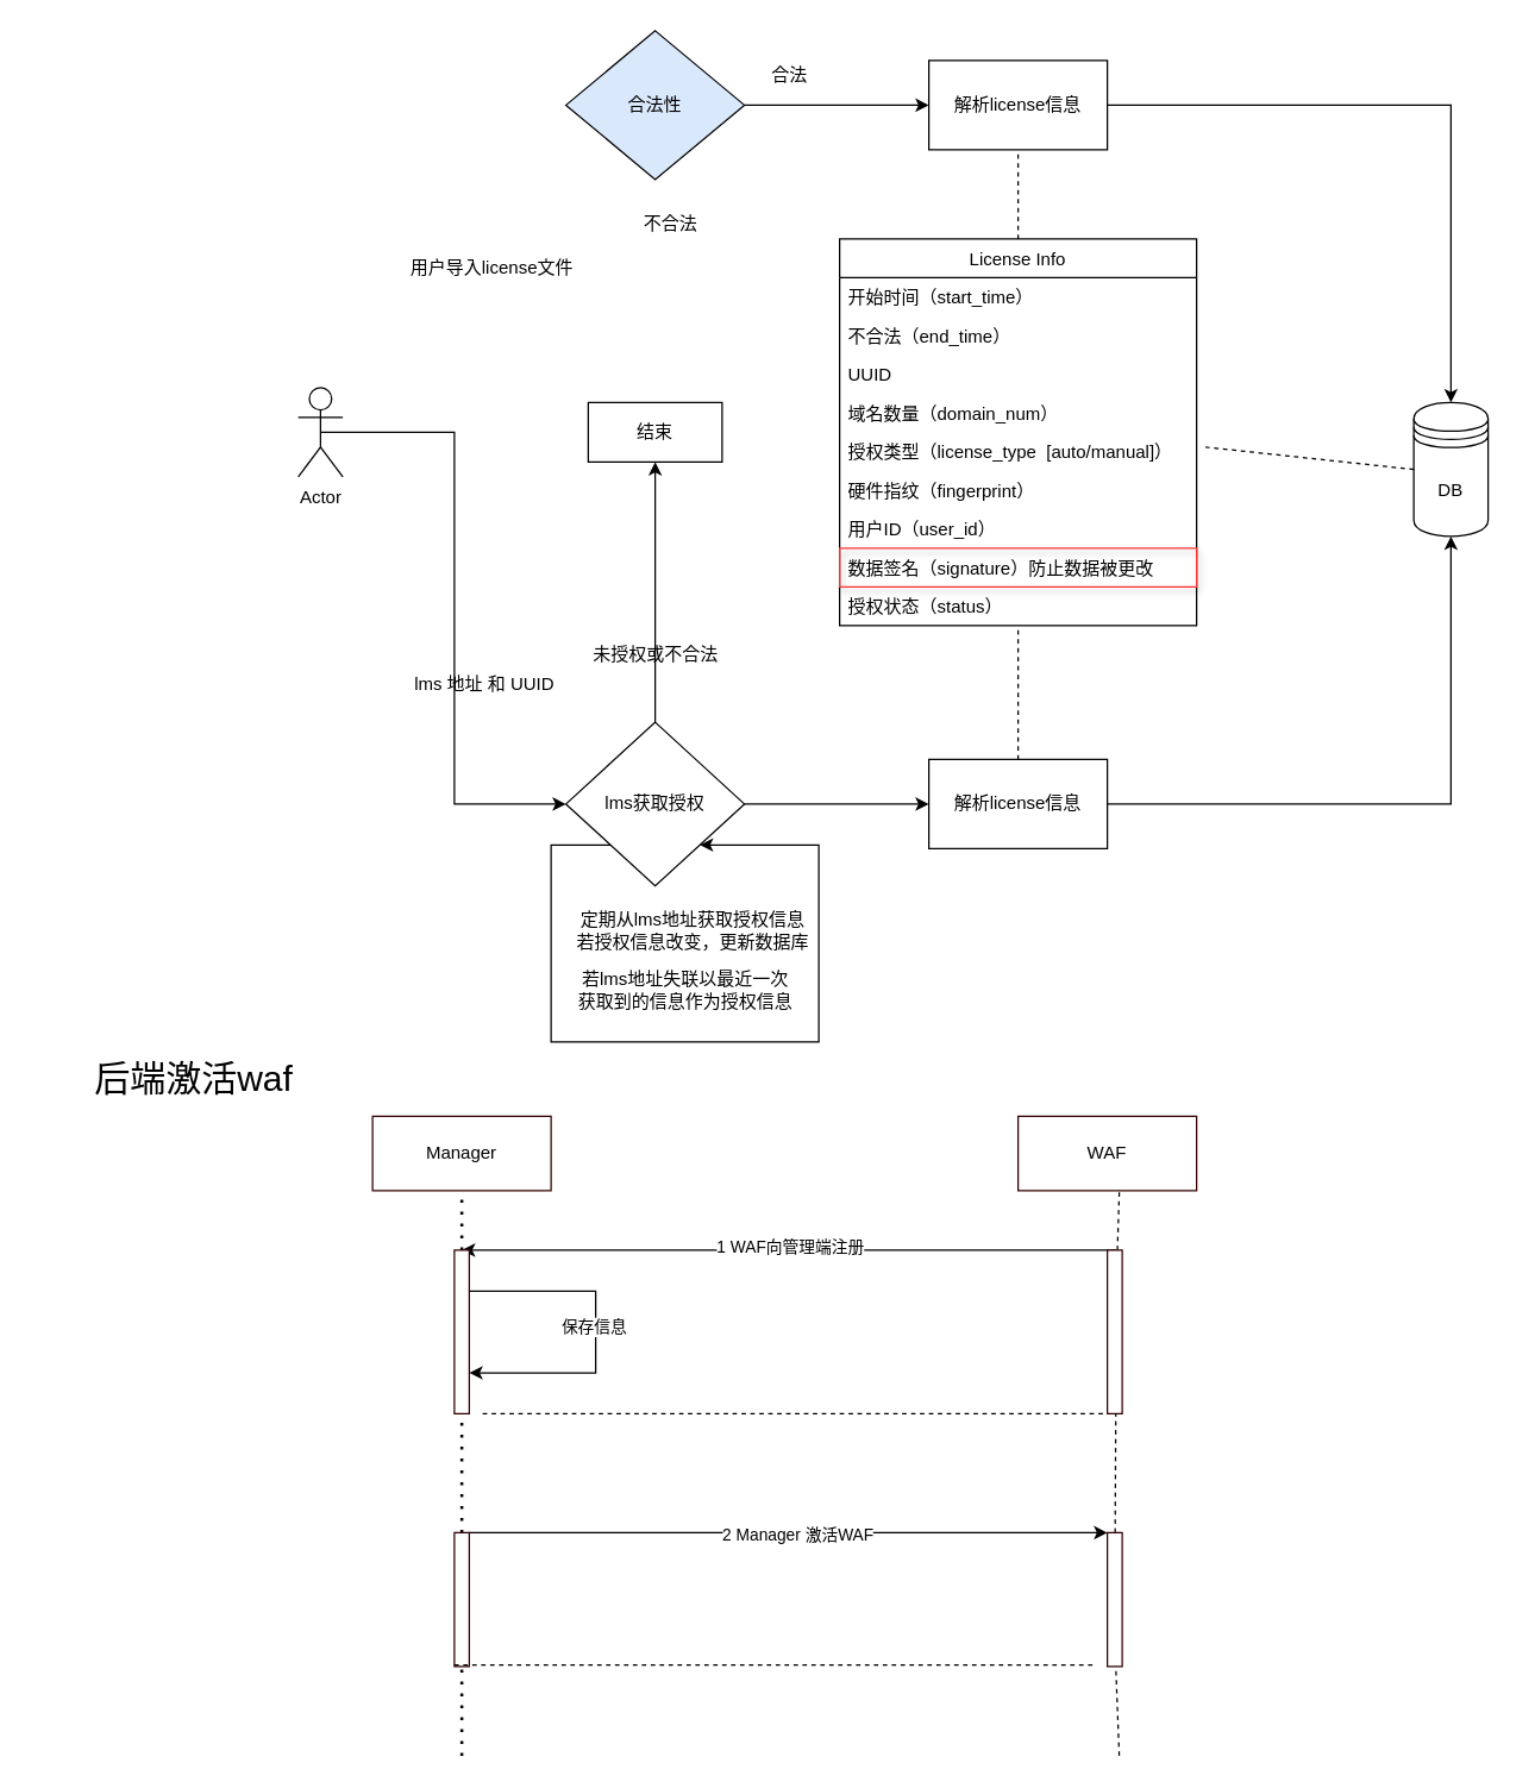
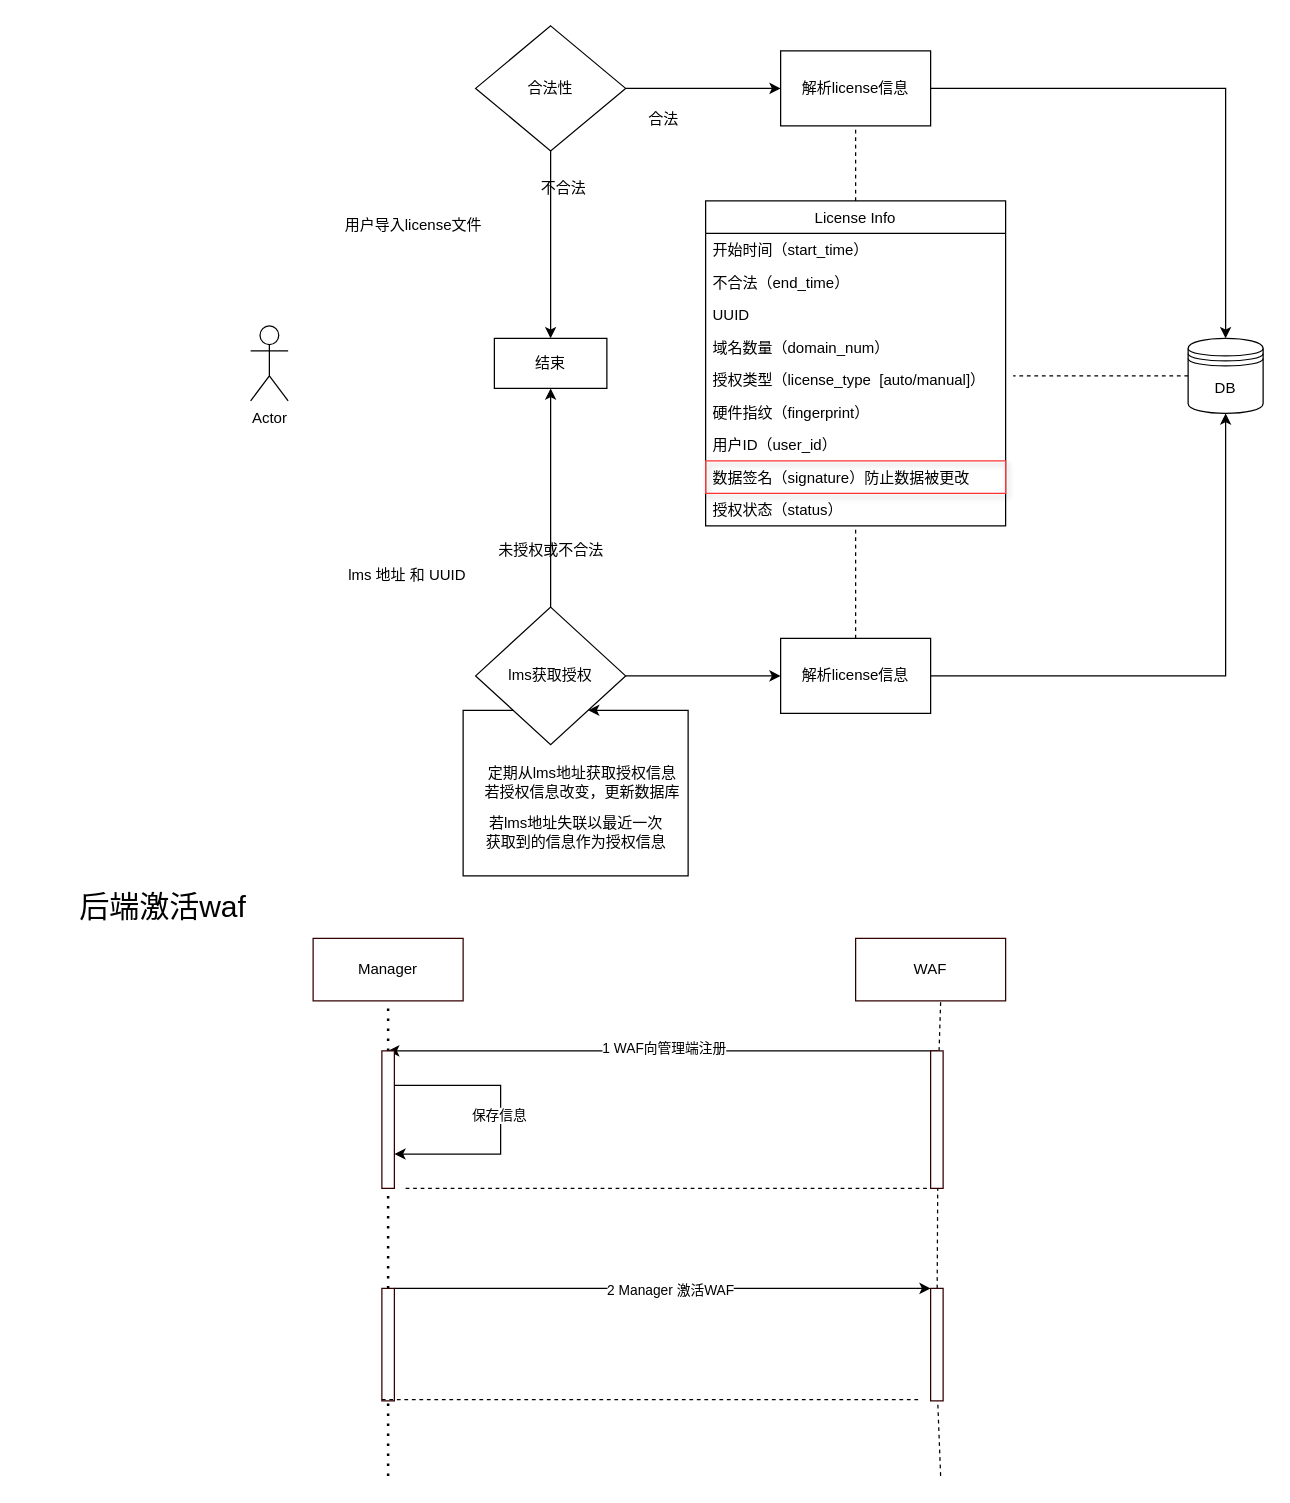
  <mxCell id="0" />
  <mxCell id="1" parent="0" />
- <mxCell id="2" style="edgeStyle=orthogonalEdgeStyle;rounded=0;orthogonalLoop=1;jettySize=auto;html=1;exitX=0.5;exitY=0.5;exitDx=0;exitDy=0;exitPerimeter=0;entryX=0;entryY=0.5;entryDx=0;entryDy=0;" edge="1" parent="1" source="3" target="27"><mxGeometry relative="1" as="geometry" /></mxCell>
  <mxCell id="3" value="Actor" style="shape=umlActor;verticalLabelPosition=bottom;verticalAlign=top;html=1;outlineConnect=0;" vertex="1" parent="1"><mxGeometry x="200" y="260" width="30" height="60" as="geometry" /></mxCell>
+ <mxCell id="4" style="edgeStyle=orthogonalEdgeStyle;rounded=0;orthogonalLoop=1;jettySize=auto;html=1;exitX=0.5;exitY=1;exitDx=0;exitDy=0;" edge="1" parent="1" source="6" target="8"><mxGeometry relative="1" as="geometry" /></mxCell>
  <mxCell id="5" style="edgeStyle=orthogonalEdgeStyle;rounded=0;orthogonalLoop=1;jettySize=auto;html=1;exitX=1;exitY=0.5;exitDx=0;exitDy=0;" edge="1" parent="1" source="6" target="11"><mxGeometry relative="1" as="geometry" /></mxCell>
- <mxCell id="6" value="合法性" style="rhombus;whiteSpace=wrap;html=1;fillColor=#dae8fc;" vertex="1" parent="1"><mxGeometry x="380" y="20" width="120" height="100" as="geometry" /></mxCell>
+ <mxCell id="6" value="合法性" style="rhombus;whiteSpace=wrap;html=1;" vertex="1" parent="1"><mxGeometry x="380" y="20" width="120" height="100" as="geometry" /></mxCell>
  <mxCell id="7" value="用户导入license文件" style="text;html=1;align=center;verticalAlign=middle;resizable=0;points=[];autosize=1;" vertex="1" parent="1"><mxGeometry y="170" width="120" height="20" as="geometry" x="270" /></mxCell>
  <mxCell id="8" value="结束" style="rounded=0;whiteSpace=wrap;html=1;" vertex="1" parent="1"><mxGeometry x="395" y="270" width="90" height="40" as="geometry" /></mxCell>
  <mxCell id="9" value="不合法" style="text;html=1;align=center;verticalAlign=middle;resizable=0;points=[];autosize=1;" vertex="1" parent="1"><mxGeometry x="425" y="140" width="50" height="20" as="geometry" /></mxCell>
  <mxCell id="10" style="edgeStyle=orthogonalEdgeStyle;rounded=0;orthogonalLoop=1;jettySize=auto;html=1;exitX=1;exitY=0.5;exitDx=0;exitDy=0;entryX=0.5;entryY=0;entryDx=0;entryDy=0;" edge="1" parent="1" source="11" target="24"><mxGeometry relative="1" as="geometry" /></mxCell>
  <mxCell id="11" value="解析license信息" style="rounded=0;whiteSpace=wrap;html=1;" vertex="1" parent="1"><mxGeometry x="624" y="40" width="120" height="60" as="geometry" /></mxCell>
- <mxCell id="12" value="合法" style="text;html=1;align=center;verticalAlign=middle;resizable=0;points=[];autosize=1;" vertex="1" parent="1"><mxGeometry x="510" y="40" width="40" height="20" as="geometry" /></mxCell>
+ <mxCell id="12" value="合法" style="text;html=1;align=center;verticalAlign=middle;resizable=0;points=[];autosize=1;" vertex="1" parent="1"><mxGeometry x="510" y="85" width="40" height="20" as="geometry" /></mxCell>
  <mxCell id="13" value="" style="endArrow=none;dashed=1;html=1;entryX=0.5;entryY=1;entryDx=0;entryDy=0;exitX=0.5;exitY=0;exitDx=0;exitDy=0;" edge="1" parent="1" source="14" target="11"><mxGeometry width="50" height="50" relative="1" as="geometry"><mxPoint x="683.5" y="195.5" as="sourcePoint" /><mxPoint x="710" y="220" as="targetPoint" /></mxGeometry></mxCell>
  <mxCell id="14" value="License Info" style="swimlane;fontStyle=0;childLayout=stackLayout;horizontal=1;startSize=26;fillColor=none;horizontalStack=0;resizeParent=1;resizeParentMax=0;resizeLast=0;collapsible=1;marginBottom=0;" vertex="1" parent="1"><mxGeometry x="564" y="160" width="240" height="260" as="geometry" /></mxCell>
  <mxCell id="15" value="开始时间（start_time）" style="text;strokeColor=none;fillColor=none;align=left;verticalAlign=top;spacingLeft=4;spacingRight=4;overflow=hidden;rotatable=0;points=[[0,0.5],[1,0.5]];portConstraint=eastwest;" vertex="1" parent="14"><mxGeometry y="26" width="240" height="26" as="geometry" /></mxCell>
  <mxCell id="16" value="不合法（end_time）" style="text;strokeColor=none;fillColor=none;align=left;verticalAlign=top;spacingLeft=4;spacingRight=4;overflow=hidden;rotatable=0;points=[[0,0.5],[1,0.5]];portConstraint=eastwest;" vertex="1" parent="14"><mxGeometry y="52" width="240" height="26" as="geometry" /></mxCell>
  <mxCell id="17" value="UUID" style="text;strokeColor=none;fillColor=none;align=left;verticalAlign=top;spacingLeft=4;spacingRight=4;overflow=hidden;rotatable=0;points=[[0,0.5],[1,0.5]];portConstraint=eastwest;" vertex="1" parent="14"><mxGeometry y="78" width="240" height="26" as="geometry" /></mxCell>
  <mxCell id="18" value="域名数量（domain_num）" style="text;strokeColor=none;fillColor=none;align=left;verticalAlign=top;spacingLeft=4;spacingRight=4;overflow=hidden;rotatable=0;points=[[0,0.5],[1,0.5]];portConstraint=eastwest;" vertex="1" parent="14"><mxGeometry y="104" width="240" height="26" as="geometry" /></mxCell>
  <mxCell id="19" value="授权类型（license_type  [auto/manual]）" style="text;strokeColor=none;fillColor=none;align=left;verticalAlign=top;spacingLeft=4;spacingRight=4;overflow=hidden;rotatable=0;points=[[0,0.5],[1,0.5]];portConstraint=eastwest;" vertex="1" parent="14"><mxGeometry y="130" width="240" height="26" as="geometry" /></mxCell>
  <mxCell id="20" value="硬件指纹（fingerprint）" style="text;strokeColor=none;fillColor=none;align=left;verticalAlign=top;spacingLeft=4;spacingRight=4;overflow=hidden;rotatable=0;points=[[0,0.5],[1,0.5]];portConstraint=eastwest;" vertex="1" parent="14"><mxGeometry y="156" width="240" height="26" as="geometry" /></mxCell>
  <mxCell id="21" value="用户ID（user_id）" style="text;strokeColor=none;fillColor=none;align=left;verticalAlign=top;spacingLeft=4;spacingRight=4;overflow=hidden;rotatable=0;points=[[0,0.5],[1,0.5]];portConstraint=eastwest;" vertex="1" parent="14"><mxGeometry y="182" width="240" height="26" as="geometry" /></mxCell>
  <mxCell id="22" value="数据签名（signature）防止数据被更改" style="text;strokeColor=#FF3333;fillColor=none;align=left;verticalAlign=top;spacingLeft=4;spacingRight=4;overflow=hidden;rotatable=0;points=[[0,0.5],[1,0.5]];portConstraint=eastwest;shadow=1;" vertex="1" parent="14"><mxGeometry y="208" width="240" height="26" as="geometry" /></mxCell>
  <mxCell id="23" value="授权状态（status）" style="text;strokeColor=none;fillColor=none;align=left;verticalAlign=top;spacingLeft=4;spacingRight=4;overflow=hidden;rotatable=0;points=[[0,0.5],[1,0.5]];portConstraint=eastwest;" vertex="1" parent="14"><mxGeometry y="234" width="240" height="26" as="geometry" /></mxCell>
- <mxCell id="24" value="DB" style="shape=datastore;whiteSpace=wrap;html=1;" vertex="1" parent="1"><mxGeometry x="950" y="270" width="50" height="90" as="geometry" /></mxCell>
+ <mxCell id="24" value="DB" style="shape=datastore;whiteSpace=wrap;html=1;" vertex="1" parent="1"><mxGeometry x="950" y="270" width="60" height="60" as="geometry" /></mxCell>
  <mxCell id="25" style="edgeStyle=orthogonalEdgeStyle;rounded=0;orthogonalLoop=1;jettySize=auto;html=1;exitX=0.5;exitY=0;exitDx=0;exitDy=0;entryX=0.5;entryY=1;entryDx=0;entryDy=0;" edge="1" parent="1" source="27" target="8"><mxGeometry relative="1" as="geometry" /></mxCell>
  <mxCell id="26" style="edgeStyle=orthogonalEdgeStyle;rounded=0;orthogonalLoop=1;jettySize=auto;html=1;exitX=1;exitY=0.5;exitDx=0;exitDy=0;entryX=0;entryY=0.5;entryDx=0;entryDy=0;" edge="1" parent="1" source="27" target="31"><mxGeometry relative="1" as="geometry" /></mxCell>
  <mxCell id="27" value="lms获取授权" style="rhombus;whiteSpace=wrap;html=1;" vertex="1" parent="1"><mxGeometry x="380" y="485" width="120" height="110" as="geometry" /></mxCell>
  <mxCell id="28" value="lms 地址 和 UUID" style="text;html=1;align=center;verticalAlign=middle;resizable=0;points=[];autosize=1;" vertex="1" parent="1"><mxGeometry y="450" width="110" height="20" as="geometry" x="270" /></mxCell>
  <mxCell id="29" value="未授权或不合法" style="text;html=1;align=center;verticalAlign=middle;resizable=0;points=[];autosize=1;" vertex="1" parent="1"><mxGeometry x="390" y="430" width="100" height="20" as="geometry" /></mxCell>
  <mxCell id="30" style="edgeStyle=orthogonalEdgeStyle;rounded=0;orthogonalLoop=1;jettySize=auto;html=1;exitX=1;exitY=0.5;exitDx=0;exitDy=0;entryX=0.5;entryY=1;entryDx=0;entryDy=0;" edge="1" parent="1" source="31" target="24"><mxGeometry relative="1" as="geometry" /></mxCell>
  <mxCell id="31" value="解析license信息" style="rounded=0;whiteSpace=wrap;html=1;" vertex="1" parent="1"><mxGeometry x="624" y="510" width="120" height="60" as="geometry" /></mxCell>
  <mxCell id="32" value="" style="endArrow=none;dashed=1;html=1;entryX=0.5;entryY=1;entryDx=0;entryDy=0;exitX=0.5;exitY=0;exitDx=0;exitDy=0;entryPerimeter=0;" edge="1" parent="1" target="23"><mxGeometry width="50" height="50" relative="1" as="geometry"><mxPoint x="684" y="510" as="sourcePoint" /><mxPoint x="684" y="450" as="targetPoint" /></mxGeometry></mxCell>
  <mxCell id="33" style="edgeStyle=orthogonalEdgeStyle;rounded=0;orthogonalLoop=1;jettySize=auto;html=1;exitX=0;exitY=1;exitDx=0;exitDy=0;entryX=1;entryY=1;entryDx=0;entryDy=0;" edge="1" parent="1" source="27" target="27"><mxGeometry relative="1" as="geometry"><Array as="points"><mxPoint x="370" y="568" /><mxPoint x="370" y="700" /><mxPoint x="550" y="700" /><mxPoint x="550" y="568" /></Array></mxGeometry></mxCell>
  <mxCell id="34" value="定期从lms地址获取授权信息&lt;br&gt;若授权信息改变，更新数据库" style="text;html=1;align=center;verticalAlign=middle;resizable=0;points=[];autosize=1;" vertex="1" parent="1"><mxGeometry x="380" y="610" width="170" height="30" as="geometry" /></mxCell>
  <mxCell id="35" value="若lms地址失联以最近一次&lt;br&gt;获取到的信息作为授权信息" style="text;html=1;align=center;verticalAlign=middle;resizable=0;points=[];autosize=1;" vertex="1" parent="1"><mxGeometry x="380" y="650" width="160" height="30" as="geometry" /></mxCell>
  <mxCell id="36" value="&lt;font style=&quot;font-size: 24px&quot;&gt;后端激活waf&lt;/font&gt;" style="text;html=1;strokeColor=none;fillColor=none;align=center;verticalAlign=middle;whiteSpace=wrap;rounded=0;shadow=1;" vertex="1" parent="1"><mxGeometry x="20" y="690" width="220" height="70" as="geometry" /></mxCell>
  <mxCell id="37" value="" style="endArrow=none;dashed=1;html=1;exitX=0;exitY=0.5;exitDx=0;exitDy=0;" edge="1" parent="1" source="24"><mxGeometry width="50" height="50" relative="1" as="geometry"><mxPoint x="650" y="350" as="sourcePoint" /><mxPoint x="810" y="300" as="targetPoint" /></mxGeometry></mxCell>
  <mxCell id="38" value="Manager" style="rounded=0;whiteSpace=wrap;html=1;shadow=0;strokeColor=#330000;" vertex="1" parent="1"><mxGeometry x="250" y="750" width="120" height="50" as="geometry" /></mxCell>
  <mxCell id="39" value="WAF" style="rounded=0;whiteSpace=wrap;html=1;shadow=0;strokeColor=#330000;" vertex="1" parent="1"><mxGeometry x="684" y="750" width="120" height="50" as="geometry" /></mxCell>
  <mxCell id="40" value="" style="endArrow=none;dashed=1;html=1;dashPattern=1 3;strokeWidth=2;entryX=0.5;entryY=1;entryDx=0;entryDy=0;" edge="1" parent="1" source="44" target="38"><mxGeometry width="50" height="50" relative="1" as="geometry"><mxPoint x="310" y="1180" as="sourcePoint" /><mxPoint x="700" y="890" as="targetPoint" /></mxGeometry></mxCell>
  <mxCell id="41" value="" style="endArrow=none;dashed=1;html=1;entryX=0.567;entryY=1;entryDx=0;entryDy=0;entryPerimeter=0;" edge="1" parent="1" source="47" target="39"><mxGeometry width="50" height="50" relative="1" as="geometry"><mxPoint x="752" y="1180" as="sourcePoint" /><mxPoint x="700" y="910" as="targetPoint" /></mxGeometry></mxCell>
  <mxCell id="42" value="" style="endArrow=classic;html=1;" edge="1" parent="1"><mxGeometry width="50" height="50" relative="1" as="geometry"><mxPoint x="750" y="840" as="sourcePoint" /><mxPoint x="310" y="840" as="targetPoint" /></mxGeometry></mxCell>
  <mxCell id="43" value="1 WAF向管理端注册" style="edgeLabel;html=1;align=center;verticalAlign=middle;resizable=0;points=[];" vertex="1" connectable="0" parent="42"><mxGeometry x="0.536" y="-3" relative="1" as="geometry"><mxPoint x="118" as="offset" /></mxGeometry></mxCell>
  <mxCell id="44" value="" style="rounded=0;whiteSpace=wrap;html=1;shadow=0;strokeColor=#330000;" vertex="1" parent="1"><mxGeometry x="305" y="840" width="10" height="110" as="geometry" /></mxCell>
  <mxCell id="45" value="" style="endArrow=none;dashed=1;html=1;dashPattern=1 3;strokeWidth=2;entryX=0.5;entryY=1;entryDx=0;entryDy=0;" edge="1" parent="1" source="53" target="44"><mxGeometry width="50" height="50" relative="1" as="geometry"><mxPoint x="310" y="1180" as="sourcePoint" /><mxPoint x="310" y="800" as="targetPoint" /></mxGeometry></mxCell>
  <mxCell id="46" value="" style="endArrow=none;dashed=1;html=1;" edge="1" parent="1"><mxGeometry width="50" height="50" relative="1" as="geometry"><mxPoint x="324" y="950" as="sourcePoint" /><mxPoint x="754" y="950" as="targetPoint" /></mxGeometry></mxCell>
  <mxCell id="47" value="" style="rounded=0;whiteSpace=wrap;html=1;shadow=0;strokeColor=#330000;" vertex="1" parent="1"><mxGeometry x="744" y="840" width="10" height="110" as="geometry" /></mxCell>
  <mxCell id="48" value="" style="endArrow=none;dashed=1;html=1;entryX=0.567;entryY=1;entryDx=0;entryDy=0;entryPerimeter=0;" edge="1" parent="1" source="55" target="47"><mxGeometry width="50" height="50" relative="1" as="geometry"><mxPoint x="752" y="1180" as="sourcePoint" /><mxPoint x="752.04" y="800" as="targetPoint" /></mxGeometry></mxCell>
  <mxCell id="49" style="edgeStyle=orthogonalEdgeStyle;rounded=0;orthogonalLoop=1;jettySize=auto;html=1;exitX=1;exitY=0.25;exitDx=0;exitDy=0;entryX=1;entryY=0.75;entryDx=0;entryDy=0;" edge="1" parent="1" source="44" target="44"><mxGeometry relative="1" as="geometry"><Array as="points"><mxPoint x="400" y="868" /><mxPoint x="400" y="923" /></Array></mxGeometry></mxCell>
  <mxCell id="50" value="保存信息" style="edgeLabel;html=1;align=center;verticalAlign=middle;resizable=0;points=[];" vertex="1" connectable="0" parent="49"><mxGeometry x="-0.036" y="-2" relative="1" as="geometry"><mxPoint y="1" as="offset" /></mxGeometry></mxCell>
  <mxCell id="51" style="edgeStyle=orthogonalEdgeStyle;rounded=0;orthogonalLoop=1;jettySize=auto;html=1;exitX=1;exitY=0;exitDx=0;exitDy=0;entryX=0;entryY=0;entryDx=0;entryDy=0;" edge="1" parent="1" source="53" target="55"><mxGeometry relative="1" as="geometry"><Array as="points"><mxPoint x="550" y="1030" /><mxPoint x="550" y="1030" /></Array></mxGeometry></mxCell>
  <mxCell id="52" value="2 Manager 激活WAF" style="edgeLabel;html=1;align=center;verticalAlign=middle;resizable=0;points=[];" vertex="1" connectable="0" parent="51"><mxGeometry x="0.026" y="-1" relative="1" as="geometry"><mxPoint as="offset" /></mxGeometry></mxCell>
  <mxCell id="53" value="" style="rounded=0;whiteSpace=wrap;html=1;shadow=0;strokeColor=#330000;" vertex="1" parent="1"><mxGeometry x="305" y="1030" width="10" height="90" as="geometry" /></mxCell>
  <mxCell id="54" value="" style="endArrow=none;dashed=1;html=1;dashPattern=1 3;strokeWidth=2;entryX=0.5;entryY=1;entryDx=0;entryDy=0;" edge="1" parent="1" target="53"><mxGeometry width="50" height="50" relative="1" as="geometry"><mxPoint x="310" y="1180" as="sourcePoint" /><mxPoint x="310" y="950" as="targetPoint" /></mxGeometry></mxCell>
  <mxCell id="55" value="" style="rounded=0;whiteSpace=wrap;html=1;shadow=0;strokeColor=#330000;" vertex="1" parent="1"><mxGeometry x="744" y="1030" width="10" height="90" as="geometry" /></mxCell>
  <mxCell id="56" value="" style="endArrow=none;dashed=1;html=1;entryX=0.567;entryY=1;entryDx=0;entryDy=0;entryPerimeter=0;" edge="1" parent="1" target="55"><mxGeometry width="50" height="50" relative="1" as="geometry"><mxPoint x="752" y="1180" as="sourcePoint" /><mxPoint x="749.67" y="950" as="targetPoint" /></mxGeometry></mxCell>
  <mxCell id="57" value="" style="endArrow=none;dashed=1;html=1;" edge="1" parent="1"><mxGeometry width="50" height="50" relative="1" as="geometry"><mxPoint x="305" y="1119" as="sourcePoint" /><mxPoint x="735" y="1119" as="targetPoint" /></mxGeometry></mxCell>
